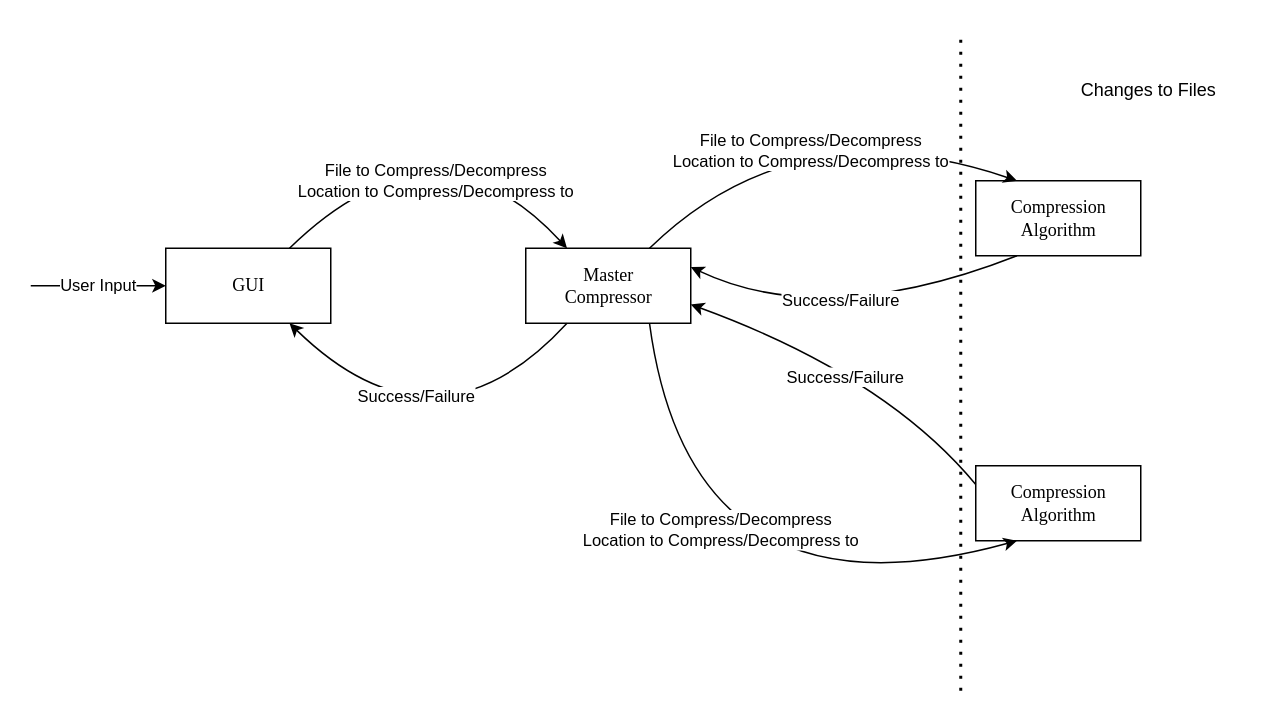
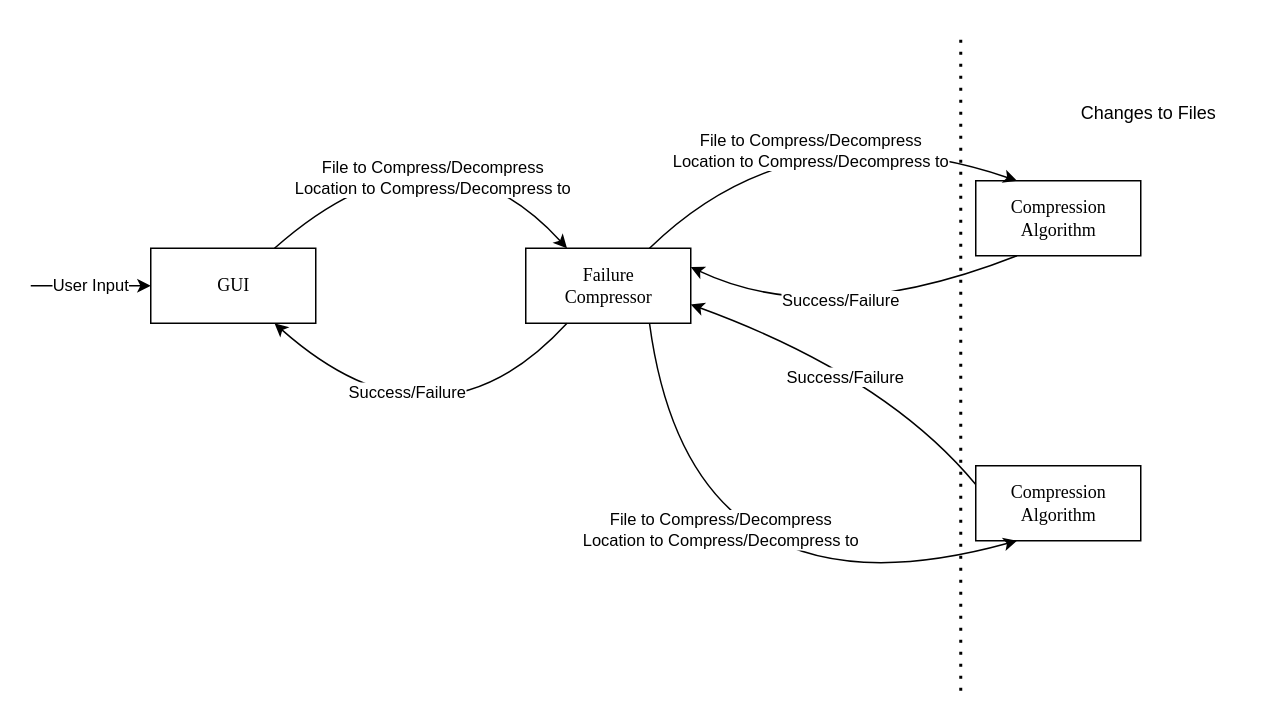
  <mxCell id="0" />
  <mxCell id="1" parent="0" />
- <mxCell id="2" value="GUI" style="html=1;rounded=0;shadow=0;comic=0;labelBackgroundColor=none;strokeWidth=1;fontFamily=Verdana;fontSize=12;align=center;" parent="1" vertex="1"><mxGeometry x="110" y="165" width="110" height="50" as="geometry" /></mxCell>
- <mxCell id="3" value="Master&lt;br&gt;Compressor" style="html=1;rounded=0;shadow=0;comic=0;labelBackgroundColor=none;strokeWidth=1;fontFamily=Verdana;fontSize=12;align=center;" parent="1" vertex="1"><mxGeometry x="350" y="165" width="110" height="50" as="geometry" /></mxCell>
+ <mxCell id="2" value="GUI" style="html=1;rounded=0;shadow=0;comic=0;labelBackgroundColor=none;strokeWidth=1;fontFamily=Verdana;fontSize=12;align=center;" parent="1" vertex="1"><mxGeometry x="100" y="165" width="110" height="50" as="geometry" /></mxCell>
+ <mxCell id="3" value="Failure&lt;br&gt;Compressor" style="html=1;rounded=0;shadow=0;comic=0;labelBackgroundColor=none;strokeWidth=1;fontFamily=Verdana;fontSize=12;align=center;" parent="1" vertex="1"><mxGeometry x="350" y="165" width="110" height="50" as="geometry" /></mxCell>
  <mxCell id="4" value="Compression&lt;br&gt;Algorithm" style="html=1;rounded=0;shadow=0;comic=0;labelBackgroundColor=none;strokeWidth=1;fontFamily=Verdana;fontSize=12;align=center;" parent="1" vertex="1"><mxGeometry x="650" y="120" width="110" height="50" as="geometry" /></mxCell>
  <mxCell id="5" value="File to Compress/Decompress&lt;br&gt;Location to Compress/Decompress to" style="curved=1;endArrow=classic;html=1;rounded=0;entryX=0.25;entryY=0;entryDx=0;entryDy=0;exitX=0.75;exitY=0;exitDx=0;exitDy=0;" parent="1" source="2" target="3" edge="1"><mxGeometry x="0.304" y="-34" width="50" height="50" relative="1" as="geometry"><mxPoint x="150" y="120" as="sourcePoint" /><mxPoint x="500" y="250" as="targetPoint" /><Array as="points"><mxPoint x="290" y="70" /></Array><mxPoint as="offset" /></mxGeometry></mxCell>
  <mxCell id="6" value="" style="curved=1;endArrow=classic;html=1;rounded=0;entryX=0.75;entryY=1;entryDx=0;entryDy=0;exitX=0.25;exitY=1;exitDx=0;exitDy=0;" parent="1" source="3" target="2" edge="1"><mxGeometry width="50" height="50" relative="1" as="geometry"><mxPoint x="210" y="295" as="sourcePoint" /><mxPoint x="367.5" y="295" as="targetPoint" /><Array as="points"><mxPoint x="290" y="310" /></Array></mxGeometry></mxCell>
  <mxCell id="7" value="Success/Failure" style="edgeLabel;html=1;align=center;verticalAlign=middle;resizable=0;points=[];" parent="6" vertex="1" connectable="0"><mxGeometry x="0.288" y="-24" relative="1" as="geometry"><mxPoint as="offset" /></mxGeometry></mxCell>
  <mxCell id="8" value="Success/Failure" style="curved=1;endArrow=classic;html=1;rounded=0;entryX=1;entryY=0.25;entryDx=0;entryDy=0;exitX=0.25;exitY=1;exitDx=0;exitDy=0;" parent="1" source="4" target="3" edge="1"><mxGeometry x="0.018" y="-15" width="50" height="50" relative="1" as="geometry"><mxPoint x="605" y="240" as="sourcePoint" /><mxPoint x="420" y="240" as="targetPoint" /><Array as="points"><mxPoint x="550" y="220" /></Array><mxPoint as="offset" /></mxGeometry></mxCell>
  <mxCell id="9" value="File to Compress/Decompress&lt;br&gt;Location to Compress/Decompress to" style="curved=1;endArrow=classic;html=1;rounded=0;entryX=0.25;entryY=0;entryDx=0;entryDy=0;exitX=0.75;exitY=0;exitDx=0;exitDy=0;" parent="1" source="3" target="4" edge="1"><mxGeometry x="0.064" y="-25" width="50" height="50" relative="1" as="geometry"><mxPoint x="430" y="155" as="sourcePoint" /><mxPoint x="615" y="155" as="targetPoint" /><Array as="points"><mxPoint x="530" y="70" /></Array><mxPoint as="offset" /></mxGeometry></mxCell>
  <mxCell id="10" value="Compression&lt;br&gt;Algorithm" style="html=1;rounded=0;shadow=0;comic=0;labelBackgroundColor=none;strokeWidth=1;fontFamily=Verdana;fontSize=12;align=center;" parent="1" vertex="1"><mxGeometry x="650" y="310" width="110" height="50" as="geometry" /></mxCell>
  <mxCell id="11" value="File to Compress/Decompress&lt;br&gt;Location to Compress/Decompress to" style="curved=1;endArrow=classic;html=1;rounded=0;entryX=0.25;entryY=1;entryDx=0;entryDy=0;exitX=0.75;exitY=1;exitDx=0;exitDy=0;" parent="1" source="3" target="10" edge="1"><mxGeometry x="-0.337" y="29" width="50" height="50" relative="1" as="geometry"><mxPoint x="430" y="395" as="sourcePoint" /><mxPoint x="675" y="350" as="targetPoint" /><Array as="points"><mxPoint x="460" y="420" /></Array><mxPoint as="offset" /></mxGeometry></mxCell>
  <mxCell id="12" value="Success/Failure" style="curved=1;endArrow=classic;html=1;rounded=0;entryX=1;entryY=0.75;entryDx=0;entryDy=0;exitX=0;exitY=0.25;exitDx=0;exitDy=0;" parent="1" source="10" target="3" edge="1"><mxGeometry x="0.027" y="10" width="50" height="50" relative="1" as="geometry"><mxPoint x="687.5" y="230" as="sourcePoint" /><mxPoint x="470" y="237.5" as="targetPoint" /><Array as="points"><mxPoint x="590" y="250" /></Array><mxPoint as="offset" /></mxGeometry></mxCell>
  <mxCell id="13" value="User Input" style="endArrow=classic;html=1;rounded=0;entryX=0;entryY=0.5;entryDx=0;entryDy=0;" parent="1" target="2" edge="1"><mxGeometry width="50" height="50" relative="1" as="geometry"><mxPoint x="20" y="190" as="sourcePoint" /><mxPoint x="70" y="180" as="targetPoint" /></mxGeometry></mxCell>
  <mxCell id="14" value="" style="endArrow=none;dashed=1;html=1;dashPattern=1 3;strokeWidth=2;rounded=0;" edge="1" parent="1"><mxGeometry width="50" height="50" relative="1" as="geometry"><mxPoint x="640" y="460" as="sourcePoint" /><mxPoint x="640" y="20" as="targetPoint" /></mxGeometry></mxCell>
- <mxCell id="15" value="Changes to Files" style="text;html=1;align=center;verticalAlign=middle;resizable=0;points=[];autosize=1;strokeColor=none;fillColor=none;" vertex="1" parent="1"><mxGeometry x="710" y="45" width="110" height="30" as="geometry" /></mxCell>
+ <mxCell id="15" value="Changes to Files" style="text;html=1;align=center;verticalAlign=middle;resizable=0;points=[];autosize=1;strokeColor=none;fillColor=none;" vertex="1" parent="1"><mxGeometry x="710" y="60" width="110" height="30" as="geometry" /></mxCell>
